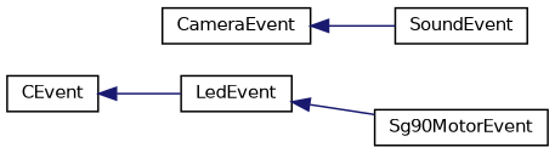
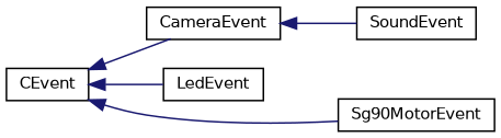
  digraph {
    rankdir=LR
    node [color=black fillcolor=white fontname=Helvetica fontsize=10 shape=record style=filled]
    edge [color=midnightblue dir=back fontname=Helvetica fontsize=10 labelfontname=Helvetica labelfontsize=10 style=solid]
    n1 [height=0.2 label=CEvent width=0.4]
    n2 [height=0.2 label=CameraEvent width=0.4]
    n3 [height=0.2 label=LedEvent width=0.4]
    n4 [height=0.2 label=Sg90MotorEvent width=0.4]
    n5 [height=0.2 label=SoundEvent width=0.4]
+   n1 -> n2
    n1 -> n3
-   n3 -> n4
+   n1 -> n4
    n2 -> n5
  }
